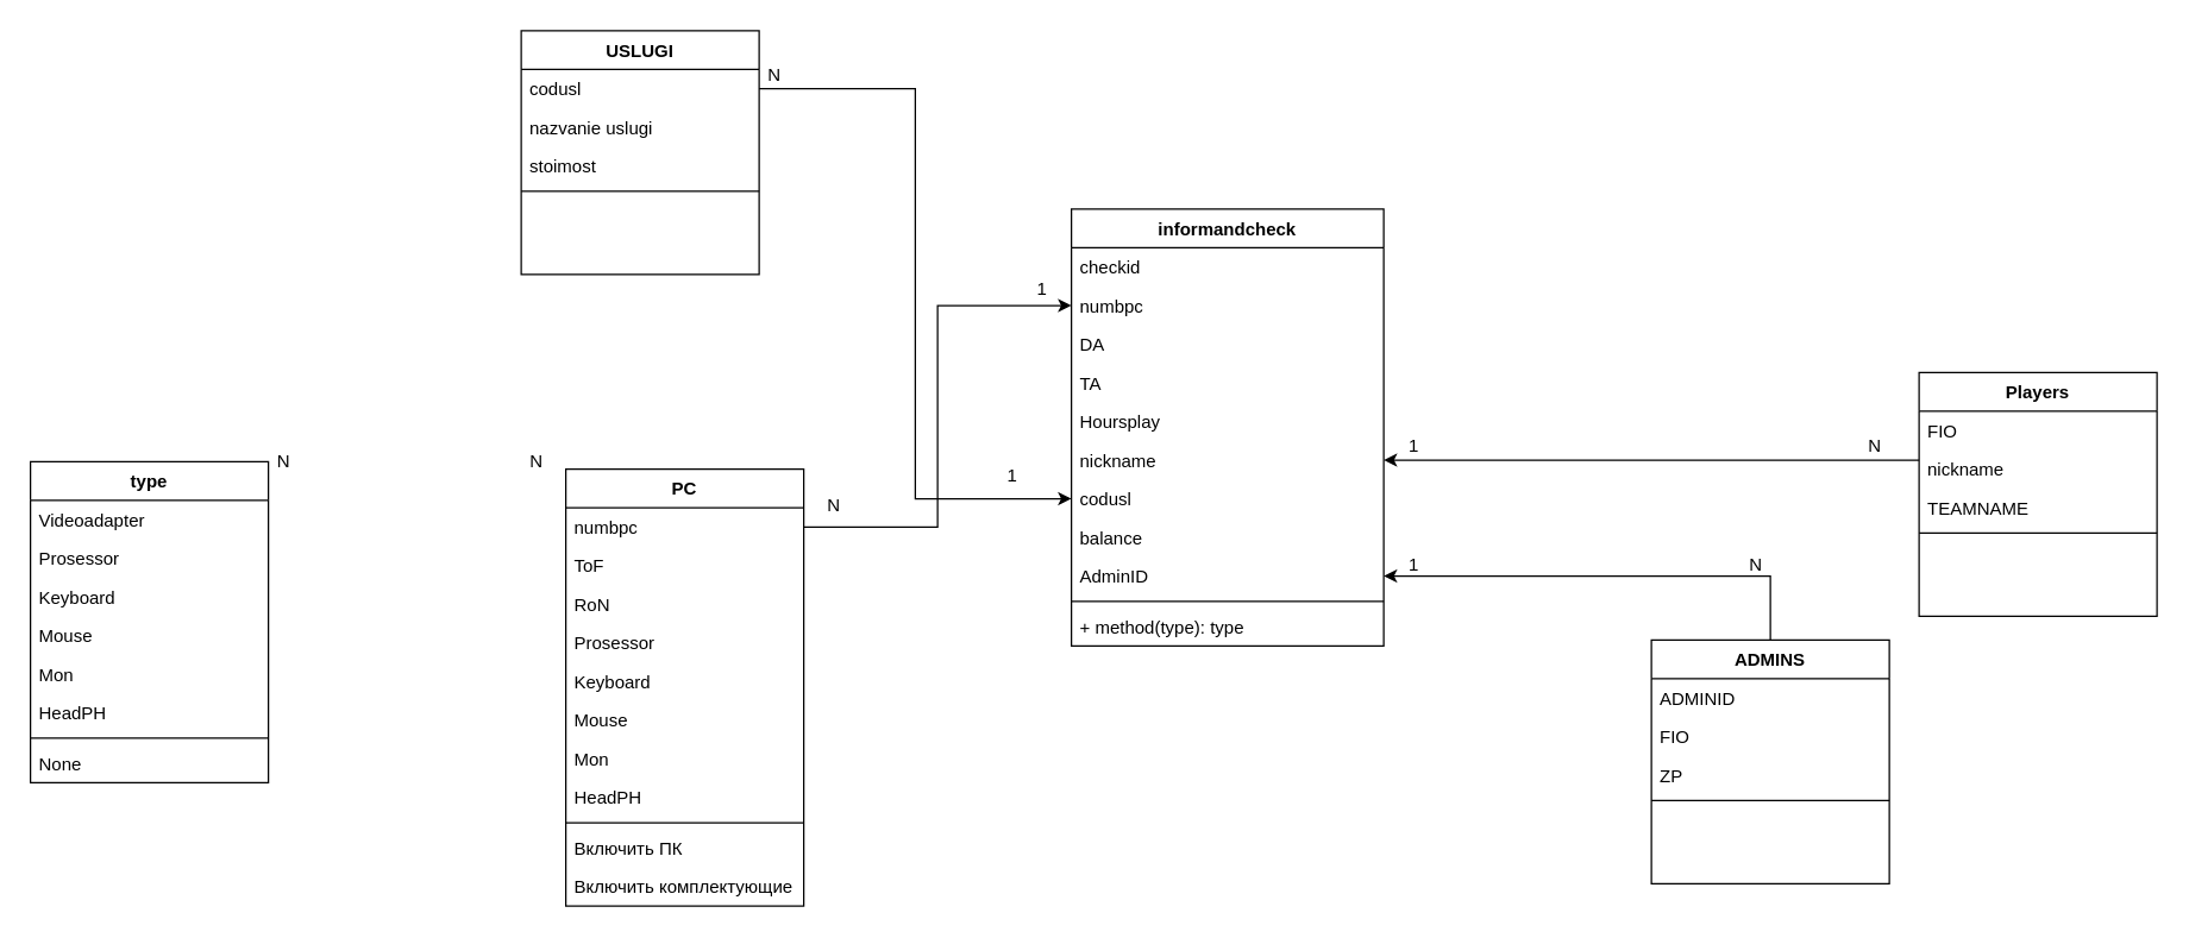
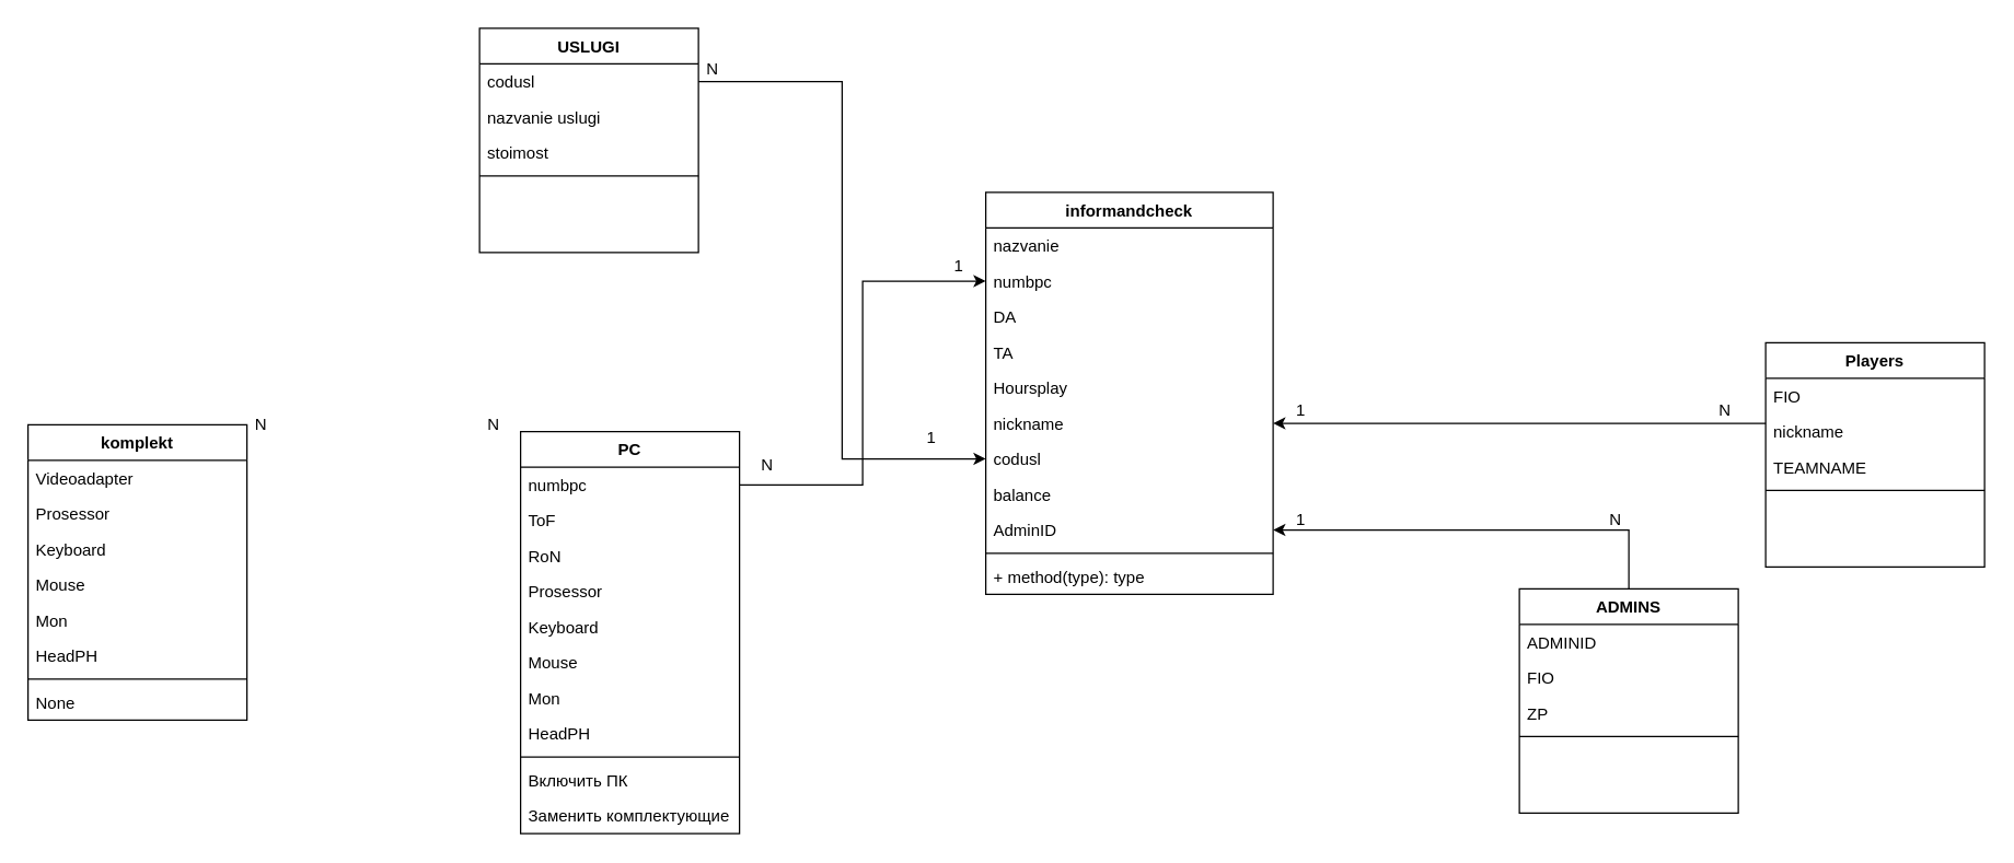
  <mxCell id="0" />
  <mxCell id="1" parent="0" />
- <mxCell id="2" value="type" style="swimlane;fontStyle=1;align=center;verticalAlign=top;childLayout=stackLayout;horizontal=1;startSize=26;horizontalStack=0;resizeParent=1;resizeParentMax=0;resizeLast=0;collapsible=1;marginBottom=0;" vertex="1" parent="1"><mxGeometry x="20" y="310" width="160" height="216" as="geometry" /></mxCell>
+ <mxCell id="2" value="komplekt" style="swimlane;fontStyle=1;align=center;verticalAlign=top;childLayout=stackLayout;horizontal=1;startSize=26;horizontalStack=0;resizeParent=1;resizeParentMax=0;resizeLast=0;collapsible=1;marginBottom=0;" vertex="1" parent="1"><mxGeometry x="20" y="310" width="160" height="216" as="geometry" /></mxCell>
  <mxCell id="3" value="Videoadapter" style="text;strokeColor=none;fillColor=none;align=left;verticalAlign=top;spacingLeft=4;spacingRight=4;overflow=hidden;rotatable=0;points=[[0,0.5],[1,0.5]];portConstraint=eastwest;" vertex="1" parent="2"><mxGeometry y="26" width="160" height="26" as="geometry" /></mxCell>
  <mxCell id="4" value="Prosessor       " style="text;strokeColor=none;fillColor=none;align=left;verticalAlign=top;spacingLeft=4;spacingRight=4;overflow=hidden;rotatable=0;points=[[0,0.5],[1,0.5]];portConstraint=eastwest;" vertex="1" parent="2"><mxGeometry y="52" width="160" height="26" as="geometry" /></mxCell>
  <mxCell id="5" value="Keyboard" style="text;strokeColor=none;fillColor=none;align=left;verticalAlign=top;spacingLeft=4;spacingRight=4;overflow=hidden;rotatable=0;points=[[0,0.5],[1,0.5]];portConstraint=eastwest;" vertex="1" parent="2"><mxGeometry y="78" width="160" height="26" as="geometry" /></mxCell>
  <mxCell id="6" value="Mouse" style="text;strokeColor=none;fillColor=none;align=left;verticalAlign=top;spacingLeft=4;spacingRight=4;overflow=hidden;rotatable=0;points=[[0,0.5],[1,0.5]];portConstraint=eastwest;" vertex="1" parent="2"><mxGeometry y="104" width="160" height="26" as="geometry" /></mxCell>
  <mxCell id="7" value="Mon" style="text;strokeColor=none;fillColor=none;align=left;verticalAlign=top;spacingLeft=4;spacingRight=4;overflow=hidden;rotatable=0;points=[[0,0.5],[1,0.5]];portConstraint=eastwest;" vertex="1" parent="2"><mxGeometry y="130" width="160" height="26" as="geometry" /></mxCell>
  <mxCell id="8" value="HeadPH" style="text;strokeColor=none;fillColor=none;align=left;verticalAlign=top;spacingLeft=4;spacingRight=4;overflow=hidden;rotatable=0;points=[[0,0.5],[1,0.5]];portConstraint=eastwest;" vertex="1" parent="2"><mxGeometry y="156" width="160" height="26" as="geometry" /></mxCell>
  <mxCell id="9" value="" style="line;strokeWidth=1;fillColor=none;align=left;verticalAlign=middle;spacingTop=-1;spacingLeft=3;spacingRight=3;rotatable=0;labelPosition=right;points=[];portConstraint=eastwest;" vertex="1" parent="2"><mxGeometry y="182" width="160" height="8" as="geometry" /></mxCell>
  <mxCell id="10" value="None" style="text;strokeColor=none;fillColor=none;align=left;verticalAlign=top;spacingLeft=4;spacingRight=4;overflow=hidden;rotatable=0;points=[[0,0.5],[1,0.5]];portConstraint=eastwest;" vertex="1" parent="2"><mxGeometry y="190" width="160" height="26" as="geometry" /></mxCell>
  <mxCell id="11" value="PC" style="swimlane;fontStyle=1;align=center;verticalAlign=top;childLayout=stackLayout;horizontal=1;startSize=26;horizontalStack=0;resizeParent=1;resizeParentMax=0;resizeLast=0;collapsible=1;marginBottom=0;" vertex="1" parent="1"><mxGeometry x="380" y="315" width="160" height="294" as="geometry" /></mxCell>
  <mxCell id="12" value="numbpc" style="text;strokeColor=none;fillColor=none;align=left;verticalAlign=top;spacingLeft=4;spacingRight=4;overflow=hidden;rotatable=0;points=[[0,0.5],[1,0.5]];portConstraint=eastwest;" vertex="1" parent="11"><mxGeometry y="26" width="160" height="26" as="geometry" /></mxCell>
  <mxCell id="13" value="ToF" style="text;strokeColor=none;fillColor=none;align=left;verticalAlign=top;spacingLeft=4;spacingRight=4;overflow=hidden;rotatable=0;points=[[0,0.5],[1,0.5]];portConstraint=eastwest;" vertex="1" parent="11"><mxGeometry y="52" width="160" height="26" as="geometry" /></mxCell>
  <mxCell id="14" value="RoN" style="text;strokeColor=none;fillColor=none;align=left;verticalAlign=top;spacingLeft=4;spacingRight=4;overflow=hidden;rotatable=0;points=[[0,0.5],[1,0.5]];portConstraint=eastwest;" vertex="1" parent="11"><mxGeometry y="78" width="160" height="26" as="geometry" /></mxCell>
  <mxCell id="15" value="Prosessor" style="text;strokeColor=none;fillColor=none;align=left;verticalAlign=top;spacingLeft=4;spacingRight=4;overflow=hidden;rotatable=0;points=[[0,0.5],[1,0.5]];portConstraint=eastwest;" vertex="1" parent="11"><mxGeometry y="104" width="160" height="26" as="geometry" /></mxCell>
  <mxCell id="16" value="Keyboard" style="text;strokeColor=none;fillColor=none;align=left;verticalAlign=top;spacingLeft=4;spacingRight=4;overflow=hidden;rotatable=0;points=[[0,0.5],[1,0.5]];portConstraint=eastwest;" vertex="1" parent="11"><mxGeometry y="130" width="160" height="26" as="geometry" /></mxCell>
  <mxCell id="17" value="Mouse" style="text;strokeColor=none;fillColor=none;align=left;verticalAlign=top;spacingLeft=4;spacingRight=4;overflow=hidden;rotatable=0;points=[[0,0.5],[1,0.5]];portConstraint=eastwest;" vertex="1" parent="11"><mxGeometry y="156" width="160" height="26" as="geometry" /></mxCell>
  <mxCell id="18" value="Mon" style="text;strokeColor=none;fillColor=none;align=left;verticalAlign=top;spacingLeft=4;spacingRight=4;overflow=hidden;rotatable=0;points=[[0,0.5],[1,0.5]];portConstraint=eastwest;" vertex="1" parent="11"><mxGeometry y="182" width="160" height="26" as="geometry" /></mxCell>
  <mxCell id="19" value="HeadPH" style="text;strokeColor=none;fillColor=none;align=left;verticalAlign=top;spacingLeft=4;spacingRight=4;overflow=hidden;rotatable=0;points=[[0,0.5],[1,0.5]];portConstraint=eastwest;" vertex="1" parent="11"><mxGeometry y="208" width="160" height="26" as="geometry" /></mxCell>
  <mxCell id="20" value="" style="line;strokeWidth=1;fillColor=none;align=left;verticalAlign=middle;spacingTop=-1;spacingLeft=3;spacingRight=3;rotatable=0;labelPosition=right;points=[];portConstraint=eastwest;" vertex="1" parent="11"><mxGeometry y="234" width="160" height="8" as="geometry" /></mxCell>
  <mxCell id="21" value="Включить ПК" style="text;strokeColor=none;fillColor=none;align=left;verticalAlign=top;spacingLeft=4;spacingRight=4;overflow=hidden;rotatable=0;points=[[0,0.5],[1,0.5]];portConstraint=eastwest;" vertex="1" parent="11"><mxGeometry y="242" width="160" height="26" as="geometry" /></mxCell>
- <mxCell id="22" value="Включить комплектующие" style="text;strokeColor=none;fillColor=none;align=left;verticalAlign=top;spacingLeft=4;spacingRight=4;overflow=hidden;rotatable=0;points=[[0,0.5],[1,0.5]];portConstraint=eastwest;" vertex="1" parent="11"><mxGeometry y="268" width="160" height="26" as="geometry" /></mxCell>
+ <mxCell id="22" value="Заменить комплектующие" style="text;strokeColor=none;fillColor=none;align=left;verticalAlign=top;spacingLeft=4;spacingRight=4;overflow=hidden;rotatable=0;points=[[0,0.5],[1,0.5]];portConstraint=eastwest;" vertex="1" parent="11"><mxGeometry y="268" width="160" height="26" as="geometry" /></mxCell>
  <mxCell id="23" value="USLUGI" style="swimlane;fontStyle=1;align=center;verticalAlign=top;childLayout=stackLayout;horizontal=1;startSize=26;horizontalStack=0;resizeParent=1;resizeParentMax=0;resizeLast=0;collapsible=1;marginBottom=0;" vertex="1" parent="1"><mxGeometry x="350" y="20" width="160" height="164" as="geometry" /></mxCell>
  <mxCell id="24" value="codusl" style="text;strokeColor=none;fillColor=none;align=left;verticalAlign=top;spacingLeft=4;spacingRight=4;overflow=hidden;rotatable=0;points=[[0,0.5],[1,0.5]];portConstraint=eastwest;" vertex="1" parent="23"><mxGeometry y="26" width="160" height="26" as="geometry" /></mxCell>
  <mxCell id="25" value="nazvanie uslugi" style="text;strokeColor=none;fillColor=none;align=left;verticalAlign=top;spacingLeft=4;spacingRight=4;overflow=hidden;rotatable=0;points=[[0,0.5],[1,0.5]];portConstraint=eastwest;" vertex="1" parent="23"><mxGeometry y="52" width="160" height="26" as="geometry" /></mxCell>
  <mxCell id="26" value="stoimost" style="text;strokeColor=none;fillColor=none;align=left;verticalAlign=top;spacingLeft=4;spacingRight=4;overflow=hidden;rotatable=0;points=[[0,0.5],[1,0.5]];portConstraint=eastwest;" vertex="1" parent="23"><mxGeometry y="78" width="160" height="26" as="geometry" /></mxCell>
  <mxCell id="27" value="" style="line;strokeWidth=1;fillColor=none;align=left;verticalAlign=middle;spacingTop=-1;spacingLeft=3;spacingRight=3;rotatable=0;labelPosition=right;points=[];portConstraint=eastwest;" vertex="1" parent="23"><mxGeometry y="104" width="160" height="8" as="geometry" /></mxCell>
  <mxCell id="28" style="text;strokeColor=none;fillColor=none;align=left;verticalAlign=top;spacingLeft=4;spacingRight=4;overflow=hidden;rotatable=0;points=[[0,0.5],[1,0.5]];portConstraint=eastwest;" vertex="1" parent="23"><mxGeometry y="112" width="160" height="26" as="geometry" /></mxCell>
  <mxCell id="29" style="text;strokeColor=none;fillColor=none;align=left;verticalAlign=top;spacingLeft=4;spacingRight=4;overflow=hidden;rotatable=0;points=[[0,0.5],[1,0.5]];portConstraint=eastwest;" vertex="1" parent="23"><mxGeometry y="138" width="160" height="26" as="geometry" /></mxCell>
  <mxCell id="30" style="edgeStyle=orthogonalEdgeStyle;rounded=0;orthogonalLoop=1;jettySize=auto;html=1;entryX=1;entryY=0.5;entryDx=0;entryDy=0;" edge="1" parent="1" source="31" target="56"><mxGeometry relative="1" as="geometry" /></mxCell>
  <mxCell id="31" value="ADMINS" style="swimlane;fontStyle=1;align=center;verticalAlign=top;childLayout=stackLayout;horizontal=1;startSize=26;horizontalStack=0;resizeParent=1;resizeParentMax=0;resizeLast=0;collapsible=1;marginBottom=0;" vertex="1" parent="1"><mxGeometry x="1110" y="430" width="160" height="164" as="geometry" /></mxCell>
  <mxCell id="32" value="ADMINID" style="text;strokeColor=none;fillColor=none;align=left;verticalAlign=top;spacingLeft=4;spacingRight=4;overflow=hidden;rotatable=0;points=[[0,0.5],[1,0.5]];portConstraint=eastwest;" vertex="1" parent="31"><mxGeometry y="26" width="160" height="26" as="geometry" /></mxCell>
  <mxCell id="33" value="FIO" style="text;strokeColor=none;fillColor=none;align=left;verticalAlign=top;spacingLeft=4;spacingRight=4;overflow=hidden;rotatable=0;points=[[0,0.5],[1,0.5]];portConstraint=eastwest;" vertex="1" parent="31"><mxGeometry y="52" width="160" height="26" as="geometry" /></mxCell>
  <mxCell id="34" value="ZP" style="text;strokeColor=none;fillColor=none;align=left;verticalAlign=top;spacingLeft=4;spacingRight=4;overflow=hidden;rotatable=0;points=[[0,0.5],[1,0.5]];portConstraint=eastwest;" vertex="1" parent="31"><mxGeometry y="78" width="160" height="26" as="geometry" /></mxCell>
  <mxCell id="35" value="" style="line;strokeWidth=1;fillColor=none;align=left;verticalAlign=middle;spacingTop=-1;spacingLeft=3;spacingRight=3;rotatable=0;labelPosition=right;points=[];portConstraint=eastwest;" vertex="1" parent="31"><mxGeometry y="104" width="160" height="8" as="geometry" /></mxCell>
  <mxCell id="36" style="text;strokeColor=none;fillColor=none;align=left;verticalAlign=top;spacingLeft=4;spacingRight=4;overflow=hidden;rotatable=0;points=[[0,0.5],[1,0.5]];portConstraint=eastwest;" vertex="1" parent="31"><mxGeometry y="112" width="160" height="26" as="geometry" /></mxCell>
  <mxCell id="37" style="text;strokeColor=none;fillColor=none;align=left;verticalAlign=top;spacingLeft=4;spacingRight=4;overflow=hidden;rotatable=0;points=[[0,0.5],[1,0.5]];portConstraint=eastwest;" vertex="1" parent="31"><mxGeometry y="138" width="160" height="26" as="geometry" /></mxCell>
  <mxCell id="38" value="Players" style="swimlane;fontStyle=1;align=center;verticalAlign=top;childLayout=stackLayout;horizontal=1;startSize=26;horizontalStack=0;resizeParent=1;resizeParentMax=0;resizeLast=0;collapsible=1;marginBottom=0;" vertex="1" parent="1"><mxGeometry x="1290" y="250" width="160" height="164" as="geometry" /></mxCell>
  <mxCell id="39" value="FIO" style="text;strokeColor=none;fillColor=none;align=left;verticalAlign=top;spacingLeft=4;spacingRight=4;overflow=hidden;rotatable=0;points=[[0,0.5],[1,0.5]];portConstraint=eastwest;" vertex="1" parent="38"><mxGeometry y="26" width="160" height="26" as="geometry" /></mxCell>
  <mxCell id="40" value="nickname" style="text;strokeColor=none;fillColor=none;align=left;verticalAlign=top;spacingLeft=4;spacingRight=4;overflow=hidden;rotatable=0;points=[[0,0.5],[1,0.5]];portConstraint=eastwest;" vertex="1" parent="38"><mxGeometry y="52" width="160" height="26" as="geometry" /></mxCell>
  <mxCell id="41" value="TEAMNAME" style="text;strokeColor=none;fillColor=none;align=left;verticalAlign=top;spacingLeft=4;spacingRight=4;overflow=hidden;rotatable=0;points=[[0,0.5],[1,0.5]];portConstraint=eastwest;" vertex="1" parent="38"><mxGeometry y="78" width="160" height="26" as="geometry" /></mxCell>
  <mxCell id="42" value="" style="line;strokeWidth=1;fillColor=none;align=left;verticalAlign=middle;spacingTop=-1;spacingLeft=3;spacingRight=3;rotatable=0;labelPosition=right;points=[];portConstraint=eastwest;" vertex="1" parent="38"><mxGeometry y="104" width="160" height="8" as="geometry" /></mxCell>
  <mxCell id="43" style="text;strokeColor=none;fillColor=none;align=left;verticalAlign=top;spacingLeft=4;spacingRight=4;overflow=hidden;rotatable=0;points=[[0,0.5],[1,0.5]];portConstraint=eastwest;" vertex="1" parent="38"><mxGeometry y="112" width="160" height="26" as="geometry" /></mxCell>
  <mxCell id="44" style="text;strokeColor=none;fillColor=none;align=left;verticalAlign=top;spacingLeft=4;spacingRight=4;overflow=hidden;rotatable=0;points=[[0,0.5],[1,0.5]];portConstraint=eastwest;" vertex="1" parent="38"><mxGeometry y="138" width="160" height="26" as="geometry" /></mxCell>
  <mxCell id="45" value="N" style="text;html=1;align=center;verticalAlign=middle;resizable=0;points=[];autosize=1;strokeColor=none;fillColor=none;" vertex="1" parent="1"><mxGeometry x="180" y="300" width="20" height="20" as="geometry" /></mxCell>
  <mxCell id="46" value="N" style="text;html=1;align=center;verticalAlign=middle;resizable=0;points=[];autosize=1;strokeColor=none;fillColor=none;" vertex="1" parent="1"><mxGeometry x="350" y="300" width="20" height="20" as="geometry" /></mxCell>
  <mxCell id="47" value="informandcheck" style="swimlane;fontStyle=1;align=center;verticalAlign=top;childLayout=stackLayout;horizontal=1;startSize=26;horizontalStack=0;resizeParent=1;resizeParentMax=0;resizeLast=0;collapsible=1;marginBottom=0;" vertex="1" parent="1"><mxGeometry x="720" y="140" width="210" height="294" as="geometry" /></mxCell>
- <mxCell id="48" value="checkid" style="text;strokeColor=none;fillColor=none;align=left;verticalAlign=top;spacingLeft=4;spacingRight=4;overflow=hidden;rotatable=0;points=[[0,0.5],[1,0.5]];portConstraint=eastwest;" vertex="1" parent="47"><mxGeometry y="26" width="210" height="26" as="geometry" /></mxCell>
+ <mxCell id="48" value="nazvanie" style="text;strokeColor=none;fillColor=none;align=left;verticalAlign=top;spacingLeft=4;spacingRight=4;overflow=hidden;rotatable=0;points=[[0,0.5],[1,0.5]];portConstraint=eastwest;" vertex="1" parent="47"><mxGeometry y="26" width="210" height="26" as="geometry" /></mxCell>
  <mxCell id="49" value="numbpc" style="text;strokeColor=none;fillColor=none;align=left;verticalAlign=top;spacingLeft=4;spacingRight=4;overflow=hidden;rotatable=0;points=[[0,0.5],[1,0.5]];portConstraint=eastwest;" vertex="1" parent="47"><mxGeometry y="52" width="210" height="26" as="geometry" /></mxCell>
  <mxCell id="50" value="DA" style="text;strokeColor=none;fillColor=none;align=left;verticalAlign=top;spacingLeft=4;spacingRight=4;overflow=hidden;rotatable=0;points=[[0,0.5],[1,0.5]];portConstraint=eastwest;" vertex="1" parent="47"><mxGeometry y="78" width="210" height="26" as="geometry" /></mxCell>
  <mxCell id="51" value="TA" style="text;strokeColor=none;fillColor=none;align=left;verticalAlign=top;spacingLeft=4;spacingRight=4;overflow=hidden;rotatable=0;points=[[0,0.5],[1,0.5]];portConstraint=eastwest;" vertex="1" parent="47"><mxGeometry y="104" width="210" height="26" as="geometry" /></mxCell>
  <mxCell id="52" value="Hoursplay" style="text;strokeColor=none;fillColor=none;align=left;verticalAlign=top;spacingLeft=4;spacingRight=4;overflow=hidden;rotatable=0;points=[[0,0.5],[1,0.5]];portConstraint=eastwest;" vertex="1" parent="47"><mxGeometry y="130" width="210" height="26" as="geometry" /></mxCell>
  <mxCell id="53" value="nickname" style="text;strokeColor=none;fillColor=none;align=left;verticalAlign=top;spacingLeft=4;spacingRight=4;overflow=hidden;rotatable=0;points=[[0,0.5],[1,0.5]];portConstraint=eastwest;" vertex="1" parent="47"><mxGeometry y="156" width="210" height="26" as="geometry" /></mxCell>
  <mxCell id="54" value="codusl" style="text;strokeColor=none;fillColor=none;align=left;verticalAlign=top;spacingLeft=4;spacingRight=4;overflow=hidden;rotatable=0;points=[[0,0.5],[1,0.5]];portConstraint=eastwest;" vertex="1" parent="47"><mxGeometry y="182" width="210" height="26" as="geometry" /></mxCell>
  <mxCell id="55" value="balance" style="text;strokeColor=none;fillColor=none;align=left;verticalAlign=top;spacingLeft=4;spacingRight=4;overflow=hidden;rotatable=0;points=[[0,0.5],[1,0.5]];portConstraint=eastwest;" vertex="1" parent="47"><mxGeometry y="208" width="210" height="26" as="geometry" /></mxCell>
  <mxCell id="56" value="AdminID" style="text;strokeColor=none;fillColor=none;align=left;verticalAlign=top;spacingLeft=4;spacingRight=4;overflow=hidden;rotatable=0;points=[[0,0.5],[1,0.5]];portConstraint=eastwest;" vertex="1" parent="47"><mxGeometry y="234" width="210" height="26" as="geometry" /></mxCell>
  <mxCell id="57" value="" style="line;strokeWidth=1;fillColor=none;align=left;verticalAlign=middle;spacingTop=-1;spacingLeft=3;spacingRight=3;rotatable=0;labelPosition=right;points=[];portConstraint=eastwest;" vertex="1" parent="47"><mxGeometry y="260" width="210" height="8" as="geometry" /></mxCell>
  <mxCell id="58" value="+ method(type): type" style="text;strokeColor=none;fillColor=none;align=left;verticalAlign=top;spacingLeft=4;spacingRight=4;overflow=hidden;rotatable=0;points=[[0,0.5],[1,0.5]];portConstraint=eastwest;" vertex="1" parent="47"><mxGeometry y="268" width="210" height="26" as="geometry" /></mxCell>
  <mxCell id="59" value="N" style="text;html=1;align=center;verticalAlign=middle;resizable=0;points=[];autosize=1;strokeColor=none;fillColor=none;" vertex="1" parent="1"><mxGeometry x="1170" y="370" width="20" height="20" as="geometry" /></mxCell>
  <mxCell id="60" value="1" style="text;html=1;align=center;verticalAlign=middle;resizable=0;points=[];autosize=1;strokeColor=none;fillColor=none;" vertex="1" parent="1"><mxGeometry x="940" y="370" width="20" height="20" as="geometry" /></mxCell>
  <mxCell id="61" style="edgeStyle=orthogonalEdgeStyle;rounded=0;orthogonalLoop=1;jettySize=auto;html=1;entryX=1;entryY=0.5;entryDx=0;entryDy=0;" edge="1" parent="1" source="40" target="53"><mxGeometry relative="1" as="geometry"><Array as="points"><mxPoint x="1200" y="309" /><mxPoint x="1200" y="309" /></Array></mxGeometry></mxCell>
  <mxCell id="62" value="1" style="text;html=1;align=center;verticalAlign=middle;resizable=0;points=[];autosize=1;strokeColor=none;fillColor=none;" vertex="1" parent="1"><mxGeometry x="940" y="290" width="20" height="20" as="geometry" /></mxCell>
  <mxCell id="63" value="N" style="text;html=1;align=center;verticalAlign=middle;resizable=0;points=[];autosize=1;strokeColor=none;fillColor=none;" vertex="1" parent="1"><mxGeometry x="1250" y="290" width="20" height="20" as="geometry" /></mxCell>
  <mxCell id="64" style="edgeStyle=orthogonalEdgeStyle;rounded=0;orthogonalLoop=1;jettySize=auto;html=1;" edge="1" parent="1" source="24" target="54"><mxGeometry relative="1" as="geometry" /></mxCell>
  <mxCell id="65" value="1" style="text;html=1;align=center;verticalAlign=middle;resizable=0;points=[];autosize=1;strokeColor=none;fillColor=none;" vertex="1" parent="1"><mxGeometry x="670" y="310" width="20" height="20" as="geometry" /></mxCell>
  <mxCell id="66" value="N" style="text;html=1;align=center;verticalAlign=middle;resizable=0;points=[];autosize=1;strokeColor=none;fillColor=none;" vertex="1" parent="1"><mxGeometry x="510" y="40" width="20" height="20" as="geometry" /></mxCell>
  <mxCell id="67" style="edgeStyle=orthogonalEdgeStyle;rounded=0;orthogonalLoop=1;jettySize=auto;html=1;entryX=0;entryY=0.5;entryDx=0;entryDy=0;" edge="1" parent="1" source="12" target="49"><mxGeometry relative="1" as="geometry" /></mxCell>
  <mxCell id="68" value="N" style="text;html=1;align=center;verticalAlign=middle;resizable=0;points=[];autosize=1;strokeColor=none;fillColor=none;" vertex="1" parent="1"><mxGeometry x="550" y="330" width="20" height="20" as="geometry" /></mxCell>
  <mxCell id="69" value="1" style="text;html=1;align=center;verticalAlign=middle;resizable=0;points=[];autosize=1;strokeColor=none;fillColor=none;" vertex="1" parent="1"><mxGeometry x="690" y="184" width="20" height="20" as="geometry" /></mxCell>
